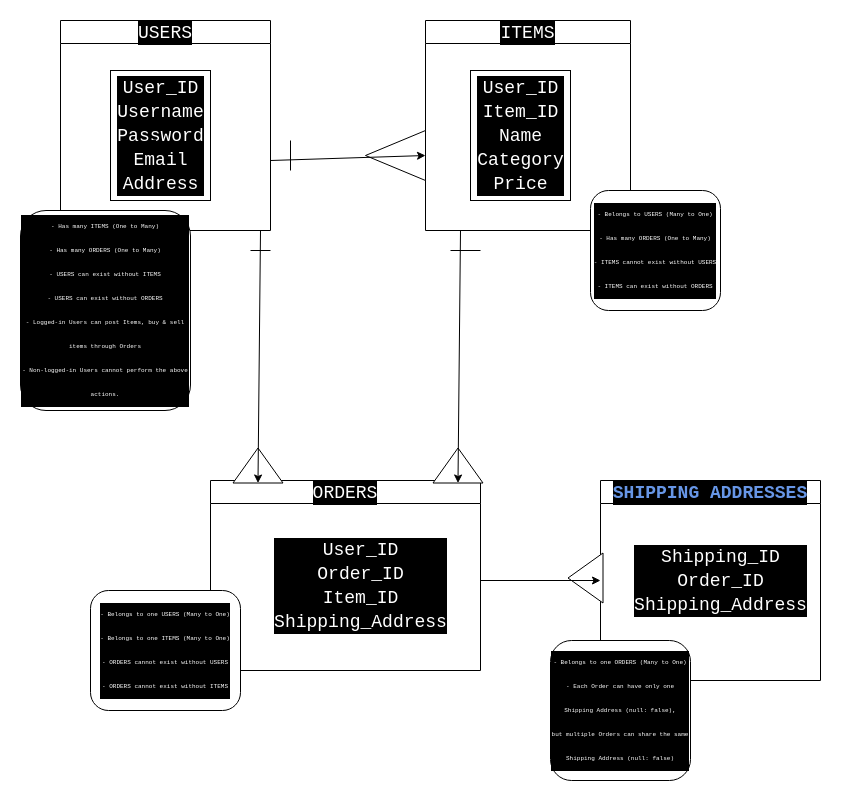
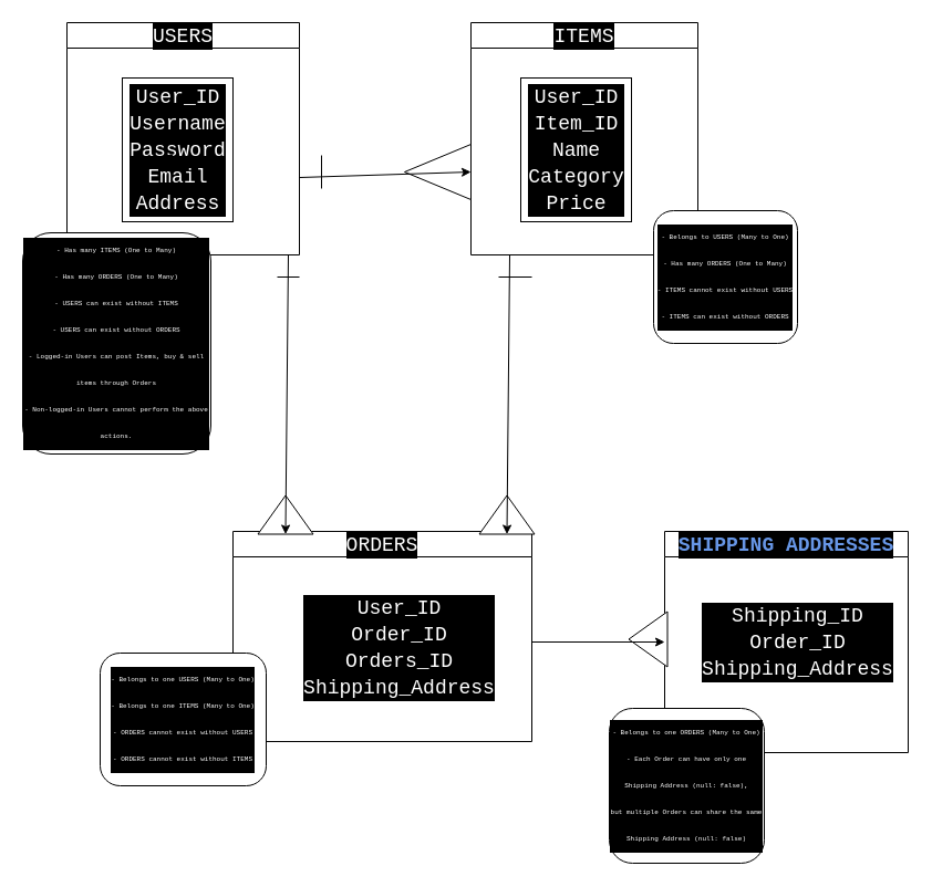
  <mxCell id="0" />
  <mxCell id="1" parent="0" />
  <mxCell id="2" value="&lt;div style=&quot;color: rgb(255, 255, 255); background-color: rgb(0, 0, 0); font-family: Consolas, &amp;quot;Courier New&amp;quot;, monospace; font-weight: normal; font-size: 18px; line-height: 24px;&quot;&gt;&lt;div style=&quot;line-height: 24px;&quot;&gt;ITEMS&lt;/div&gt;&lt;/div&gt;" style="swimlane;whiteSpace=wrap;html=1;" vertex="1" parent="1"><mxGeometry x="425" y="20" width="205" height="210" as="geometry"><mxRectangle x="190" y="310" width="140" height="30" as="alternateBounds" /></mxGeometry></mxCell>
  <mxCell id="3" value="&lt;div style=&quot;color: rgb(255, 255, 255); background-color: rgb(0, 0, 0); font-family: Consolas, &amp;quot;Courier New&amp;quot;, monospace; font-size: 18px; line-height: 24px;&quot;&gt;&lt;div style=&quot;line-height: 24px;&quot;&gt;&lt;span style=&quot;&quot;&gt;User_ID&lt;/span&gt;&lt;/div&gt;&lt;div style=&quot;line-height: 24px;&quot;&gt;&lt;div style=&quot;line-height: 24px;&quot;&gt;Item_ID&lt;/div&gt;&lt;/div&gt;&lt;div style=&quot;line-height: 24px;&quot;&gt;&lt;div style=&quot;line-height: 24px;&quot;&gt;&lt;div style=&quot;line-height: 24px;&quot;&gt;Name&lt;/div&gt;&lt;/div&gt;&lt;div style=&quot;line-height: 24px;&quot;&gt;&lt;div style=&quot;line-height: 24px;&quot;&gt;&lt;div style=&quot;line-height: 24px;&quot;&gt;&lt;div style=&quot;line-height: 24px;&quot;&gt;Category&lt;/div&gt;&lt;/div&gt;&lt;div style=&quot;line-height: 24px;&quot;&gt;&lt;div style=&quot;line-height: 24px;&quot;&gt;Price&lt;/div&gt;&lt;/div&gt;&lt;/div&gt;&lt;/div&gt;&lt;/div&gt;&lt;/div&gt;" style="text;html=1;align=center;verticalAlign=middle;resizable=0;points=[];autosize=1;strokeColor=default;fillColor=none;perimeterSpacing=2;" vertex="1" parent="2"><mxGeometry x="45" y="50" width="100" height="130" as="geometry" /></mxCell>
  <mxCell id="4" value="&lt;div style=&quot;color: rgb(255, 255, 255); background-color: rgb(0, 0, 0); font-family: Consolas, &amp;quot;Courier New&amp;quot;, monospace; font-weight: normal; font-size: 18px; line-height: 24px;&quot;&gt;&lt;div style=&quot;line-height: 24px;&quot;&gt;ORDERS&lt;/div&gt;&lt;/div&gt;" style="swimlane;whiteSpace=wrap;html=1;" vertex="1" parent="1"><mxGeometry x="210" y="480" width="270" height="190" as="geometry"><mxRectangle x="190" y="310" width="140" height="30" as="alternateBounds" /></mxGeometry></mxCell>
- <mxCell id="5" value="&lt;div style=&quot;color: rgb(255, 255, 255); background-color: rgb(0, 0, 0); font-family: Consolas, &amp;quot;Courier New&amp;quot;, monospace; font-size: 18px; line-height: 24px;&quot;&gt;User_ID&lt;br&gt;&lt;div style=&quot;line-height: 24px;&quot;&gt;&lt;span style=&quot;&quot;&gt;Order_ID&lt;/span&gt;&lt;/div&gt;&lt;div style=&quot;line-height: 24px;&quot;&gt;&lt;div style=&quot;line-height: 24px;&quot;&gt;Item_ID&lt;/div&gt;&lt;/div&gt;&lt;div style=&quot;line-height: 24px;&quot;&gt;&lt;div style=&quot;line-height: 24px;&quot;&gt;&lt;div style=&quot;line-height: 24px;&quot;&gt;&lt;div style=&quot;line-height: 24px;&quot;&gt;&lt;div style=&quot;line-height: 24px;&quot;&gt;Shipping_Address&lt;/div&gt;&lt;/div&gt;&lt;/div&gt;&lt;/div&gt;&lt;/div&gt;&lt;/div&gt;" style="text;html=1;align=center;verticalAlign=middle;resizable=0;points=[];autosize=1;strokeColor=none;fillColor=none;" vertex="1" parent="4"><mxGeometry x="60" y="50" width="180" height="110" as="geometry" /></mxCell>
+ <mxCell id="5" value="&lt;div style=&quot;color: rgb(255, 255, 255); background-color: rgb(0, 0, 0); font-family: Consolas, &amp;quot;Courier New&amp;quot;, monospace; font-size: 18px; line-height: 24px;&quot;&gt;User_ID&lt;br&gt;&lt;div style=&quot;line-height: 24px;&quot;&gt;&lt;span style=&quot;&quot;&gt;Order_ID&lt;/span&gt;&lt;/div&gt;&lt;div style=&quot;line-height: 24px;&quot;&gt;&lt;div style=&quot;line-height: 24px;&quot;&gt;Orders_ID&lt;/div&gt;&lt;/div&gt;&lt;div style=&quot;line-height: 24px;&quot;&gt;&lt;div style=&quot;line-height: 24px;&quot;&gt;&lt;div style=&quot;line-height: 24px;&quot;&gt;&lt;div style=&quot;line-height: 24px;&quot;&gt;&lt;div style=&quot;line-height: 24px;&quot;&gt;Shipping_Address&lt;/div&gt;&lt;/div&gt;&lt;/div&gt;&lt;/div&gt;&lt;/div&gt;&lt;/div&gt;" style="text;html=1;align=center;verticalAlign=middle;resizable=0;points=[];autosize=1;strokeColor=none;fillColor=none;" vertex="1" parent="4"><mxGeometry x="60" y="50" width="180" height="110" as="geometry" /></mxCell>
  <mxCell id="6" value="" style="triangle;whiteSpace=wrap;html=1;rotation=-180;" vertex="1" parent="1"><mxGeometry x="365" y="130" width="60" height="50" as="geometry" /></mxCell>
  <mxCell id="7" value="" style="triangle;whiteSpace=wrap;html=1;rotation=-90;" vertex="1" parent="1"><mxGeometry x="240" y="440" width="35" height="50" as="geometry" /></mxCell>
  <mxCell id="8" value="" style="triangle;whiteSpace=wrap;html=1;rotation=-90;" vertex="1" parent="1"><mxGeometry x="440" y="440" width="35" height="50" as="geometry" /></mxCell>
  <mxCell id="9" value="" style="endArrow=classic;html=1;entryX=0;entryY=0.5;entryDx=0;entryDy=0;" edge="1" parent="1" target="7"><mxGeometry width="50" height="50" relative="1" as="geometry"><mxPoint x="260" y="230" as="sourcePoint" /><mxPoint x="290" y="330" as="targetPoint" /></mxGeometry></mxCell>
  <mxCell id="10" value="" style="endArrow=classic;html=1;entryX=0;entryY=0.5;entryDx=0;entryDy=0;" edge="1" parent="1" target="8"><mxGeometry width="50" height="50" relative="1" as="geometry"><mxPoint x="460" y="230" as="sourcePoint" /><mxPoint x="502.3" y="370" as="targetPoint" /></mxGeometry></mxCell>
  <mxCell id="11" value="" style="endArrow=classic;html=1;entryX=0;entryY=0.5;entryDx=0;entryDy=0;" edge="1" parent="1" target="6"><mxGeometry width="50" height="50" relative="1" as="geometry"><mxPoint x="270" y="160" as="sourcePoint" /><mxPoint x="390" y="190" as="targetPoint" /></mxGeometry></mxCell>
  <mxCell id="12" value="&lt;div style=&quot;color: rgb(255, 255, 255); background-color: rgb(0, 0, 0); font-family: Consolas, &amp;quot;Courier New&amp;quot;, monospace; font-weight: normal; font-size: 18px; line-height: 24px;&quot;&gt;&lt;div style=&quot;line-height: 24px;&quot;&gt;USERS&lt;/div&gt;&lt;/div&gt;" style="swimlane;whiteSpace=wrap;html=1;" vertex="1" parent="1"><mxGeometry x="60" y="20" width="210" height="210" as="geometry"><mxRectangle x="190" y="310" width="140" height="30" as="alternateBounds" /></mxGeometry></mxCell>
  <mxCell id="13" value="&lt;div style=&quot;color: rgb(255, 255, 255); background-color: rgb(0, 0, 0); font-family: Consolas, &amp;quot;Courier New&amp;quot;, monospace; font-size: 18px; line-height: 24px;&quot;&gt;&lt;div style=&quot;line-height: 24px;&quot;&gt;&lt;span style=&quot;&quot;&gt;User_ID&lt;/span&gt;&lt;/div&gt;&lt;div style=&quot;line-height: 24px;&quot;&gt;&lt;div style=&quot;line-height: 24px;&quot;&gt;&lt;span style=&quot;&quot;&gt;Username&lt;/span&gt;&lt;/div&gt;&lt;div style=&quot;line-height: 24px;&quot;&gt;Password&lt;br&gt;&lt;/div&gt;&lt;/div&gt;&lt;div style=&quot;line-height: 24px;&quot;&gt;&lt;div style=&quot;line-height: 24px;&quot;&gt;&lt;div style=&quot;line-height: 24px;&quot;&gt;&lt;div style=&quot;line-height: 24px;&quot;&gt;&lt;div style=&quot;line-height: 24px;&quot;&gt;&lt;span style=&quot;&quot;&gt;Email&lt;/span&gt;&lt;/div&gt;&lt;div style=&quot;line-height: 24px;&quot;&gt;&lt;div style=&quot;line-height: 24px;&quot;&gt;Address&lt;/div&gt;&lt;/div&gt;&lt;/div&gt;&lt;/div&gt;&lt;/div&gt;&lt;/div&gt;&lt;/div&gt;" style="text;html=1;align=center;verticalAlign=middle;resizable=0;points=[];autosize=1;strokeColor=default;fillColor=none;perimeterSpacing=2;" vertex="1" parent="12"><mxGeometry x="50" y="50" width="100" height="130" as="geometry" /></mxCell>
  <mxCell id="14" value="" style="endArrow=none;html=1;" edge="1" parent="1"><mxGeometry width="50" height="50" relative="1" as="geometry"><mxPoint x="290" y="170" as="sourcePoint" /><mxPoint x="290" y="140" as="targetPoint" /></mxGeometry></mxCell>
  <mxCell id="15" value="" style="endArrow=none;html=1;" edge="1" parent="1"><mxGeometry width="50" height="50" relative="1" as="geometry"><mxPoint x="480" y="250" as="sourcePoint" /><mxPoint x="450" y="250" as="targetPoint" /></mxGeometry></mxCell>
  <mxCell id="16" value="" style="endArrow=none;html=1;" edge="1" parent="1"><mxGeometry width="50" height="50" relative="1" as="geometry"><mxPoint x="250" y="250" as="sourcePoint" /><mxPoint x="270" y="250" as="targetPoint" /></mxGeometry></mxCell>
  <mxCell id="17" value="Text" style="text;html=1;strokeColor=none;fillColor=none;align=center;verticalAlign=middle;whiteSpace=wrap;rounded=0;" vertex="1" parent="1"><mxGeometry x="130" y="130" width="60" height="30" as="geometry" /></mxCell>
  <mxCell id="18" value="&lt;font style=&quot;font-size: 6px;&quot;&gt;&lt;br&gt;&lt;/font&gt;&lt;div style=&quot;color: rgb(255, 255, 255); background-color: rgb(0, 0, 0); font-family: Consolas, &amp;quot;Courier New&amp;quot;, monospace; font-weight: normal; line-height: 24px;&quot;&gt;&lt;div&gt;&lt;span style=&quot;color: #ffffff;&quot;&gt;&lt;font style=&quot;font-size: 6px;&quot;&gt;- Has many ITEMS (One to Many)&lt;/font&gt;&lt;/span&gt;&lt;/div&gt;&lt;div&gt;&lt;span style=&quot;color: #ffffff;&quot;&gt;&lt;font style=&quot;font-size: 6px;&quot;&gt;- Has many ORDERS (One to Many)&lt;/font&gt;&lt;/span&gt;&lt;/div&gt;&lt;div&gt;&lt;span style=&quot;color: #ffffff;&quot;&gt;&lt;font style=&quot;font-size: 6px;&quot;&gt;- USERS can exist without ITEMS&lt;/font&gt;&lt;/span&gt;&lt;/div&gt;&lt;div&gt;&lt;span style=&quot;color: #ffffff;&quot;&gt;&lt;font style=&quot;font-size: 6px;&quot;&gt;- USERS can exist without ORDERS&lt;/font&gt;&lt;/span&gt;&lt;/div&gt;&lt;div&gt;&lt;span style=&quot;color: #ffffff;&quot;&gt;&lt;font style=&quot;font-size: 6px;&quot;&gt;- Logged-in Users can post Items, buy &amp;amp; sell items through Orders&lt;/font&gt;&lt;/span&gt;&lt;/div&gt;&lt;div&gt;&lt;span style=&quot;color: #ffffff;&quot;&gt;&lt;font style=&quot;font-size: 6px;&quot;&gt;- Non-logged-in Users cannot perform the above actions.&lt;/font&gt;&lt;/span&gt;&lt;/div&gt;&lt;/div&gt;&lt;font style=&quot;font-size: 6px;&quot;&gt;&lt;br&gt;&lt;/font&gt;" style="rounded=1;whiteSpace=wrap;html=1;strokeColor=default;fontSize=6;" vertex="1" parent="1"><mxGeometry x="20" y="210" width="170" height="200" as="geometry" /></mxCell>
  <mxCell id="19" value="&lt;font style=&quot;font-size: 6px;&quot;&gt;&lt;div style=&quot;color: rgb(255, 255, 255); background-color: rgb(0, 0, 0); font-family: Consolas, &amp;quot;Courier New&amp;quot;, monospace; line-height: 24px;&quot;&gt;&lt;div&gt;- Belongs to USERS (Many to One)&lt;/div&gt;&lt;div&gt;- Has many ORDERS (One to Many)&lt;/div&gt;&lt;div&gt;- ITEMS cannot exist without USERS&lt;/div&gt;&lt;div style=&quot;font-size: 6px;&quot;&gt;- ITEMS can exist without ORDERS&lt;/div&gt;&lt;/div&gt;&lt;/font&gt;" style="rounded=1;whiteSpace=wrap;html=1;strokeColor=default;fontSize=6;" vertex="1" parent="1"><mxGeometry x="590" y="190" width="130" height="120" as="geometry" /></mxCell>
  <mxCell id="20" value="&lt;font style=&quot;font-size: 6px;&quot;&gt;&lt;div style=&quot;color: rgb(255, 255, 255); background-color: rgb(0, 0, 0); font-family: Consolas, &amp;quot;Courier New&amp;quot;, monospace; line-height: 24px;&quot;&gt;&lt;div&gt;- Belongs to one USERS (Many to One)&lt;/div&gt;&lt;div&gt;- Belongs to one ITEMS (Many to One)&lt;/div&gt;&lt;div&gt;- ORDERS cannot exist without USERS&lt;/div&gt;&lt;div style=&quot;font-size: 6px;&quot;&gt;- ORDERS cannot exist without ITEMS&lt;/div&gt;&lt;/div&gt;&lt;/font&gt;" style="rounded=1;whiteSpace=wrap;html=1;strokeColor=default;fontSize=6;" vertex="1" parent="1"><mxGeometry x="90" y="590" width="150" height="120" as="geometry" /></mxCell>
  <mxCell id="21" value="&lt;div style=&quot;color: rgb(255, 255, 255); background-color: rgb(0, 0, 0); font-family: Consolas, &amp;quot;Courier New&amp;quot;, monospace; font-weight: normal; font-size: 18px; line-height: 24px;&quot;&gt;&lt;div style=&quot;line-height: 24px;&quot;&gt;&lt;div style=&quot;line-height: 24px;&quot;&gt;&lt;span style=&quot;color: #6796e6;font-weight: bold;&quot;&gt;SHIPPING ADDRESSES&lt;/span&gt;&lt;/div&gt;&lt;/div&gt;&lt;/div&gt;" style="swimlane;whiteSpace=wrap;html=1;" vertex="1" parent="1"><mxGeometry x="600" y="480" width="220" height="200" as="geometry"><mxRectangle x="190" y="310" width="140" height="30" as="alternateBounds" /></mxGeometry></mxCell>
  <mxCell id="22" value="&lt;div style=&quot;color: rgb(255, 255, 255); background-color: rgb(0, 0, 0); font-family: Consolas, &amp;quot;Courier New&amp;quot;, monospace; font-size: 18px; line-height: 24px;&quot;&gt;Shipping_ID&lt;br&gt;&lt;div style=&quot;line-height: 24px;&quot;&gt;&lt;span style=&quot;&quot;&gt;Order_ID&lt;/span&gt;&lt;/div&gt;&lt;div style=&quot;line-height: 24px;&quot;&gt;&lt;div style=&quot;line-height: 24px;&quot;&gt;&lt;div style=&quot;line-height: 24px;&quot;&gt;&lt;div style=&quot;line-height: 24px;&quot;&gt;&lt;div style=&quot;line-height: 24px;&quot;&gt;Shipping_Address&lt;/div&gt;&lt;/div&gt;&lt;/div&gt;&lt;/div&gt;&lt;/div&gt;&lt;/div&gt;" style="text;html=1;align=center;verticalAlign=middle;resizable=0;points=[];autosize=1;strokeColor=none;fillColor=none;" vertex="1" parent="21"><mxGeometry x="30" y="55" width="180" height="90" as="geometry" /></mxCell>
  <mxCell id="23" value="&lt;font style=&quot;font-size: 6px;&quot;&gt;&lt;div style=&quot;color: rgb(255, 255, 255); background-color: rgb(0, 0, 0); font-family: Consolas, &amp;quot;Courier New&amp;quot;, monospace; line-height: 24px;&quot;&gt;&lt;div style=&quot;line-height: 24px;&quot;&gt;&lt;div&gt;- Belongs to one ORDERS (Many to One)&lt;/div&gt;&lt;div&gt;- Each Order can have only one Shipping Address (null: false),&lt;/div&gt;&lt;div&gt;but multiple Orders can share the same Shipping Address (null: false)&lt;/div&gt;&lt;/div&gt;&lt;/div&gt;&lt;/font&gt;" style="rounded=1;whiteSpace=wrap;html=1;strokeColor=default;fontSize=6;" vertex="1" parent="21"><mxGeometry x="-50" y="160" width="140" height="140" as="geometry" /></mxCell>
  <mxCell id="24" value="" style="triangle;whiteSpace=wrap;html=1;rotation=90;direction=south;" vertex="1" parent="1"><mxGeometry x="560" y="560" width="50" height="35" as="geometry" /></mxCell>
  <mxCell id="25" value="" style="endArrow=classic;html=1;" edge="1" parent="1"><mxGeometry width="50" height="50" relative="1" as="geometry"><mxPoint x="480" y="580" as="sourcePoint" /><mxPoint x="600" y="580" as="targetPoint" /></mxGeometry></mxCell>
